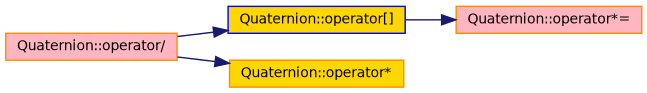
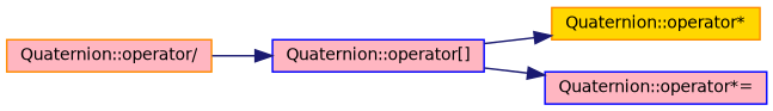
  digraph {
    rankdir=LR
    node [color=blue fillcolor=gold fontname=Helvetica fontsize=10 shape=record style=filled]
    edge [color=midnightblue fontname=Helvetica fontsize=10 labelfontname=Helvetica labelfontsize=10 style=solid]
-   n1 [fontcolor=black height=0.2 label="Quaternion::operator[]" width=0.4]
+   n1 [fillcolor=lightpink fontcolor=black height=0.2 label="Quaternion::operator[]" width=0.4]
    n2 [color=darkorange height=0.2 label="Quaternion::operator*" width=0.4]
-   n3 [color=darkorange fillcolor=lightpink height=0.2 label="Quaternion::operator*=" width=0.4]
+   n3 [fillcolor=lightpink height=0.2 label="Quaternion::operator*=" width=0.4]
    n4 [color=darkorange fillcolor=lightpink height=0.2 label="Quaternion::operator/" width=0.4]
-   n4 -> n2
+   n1 -> n2
    n1 -> n3
    n4 -> n1
  }
